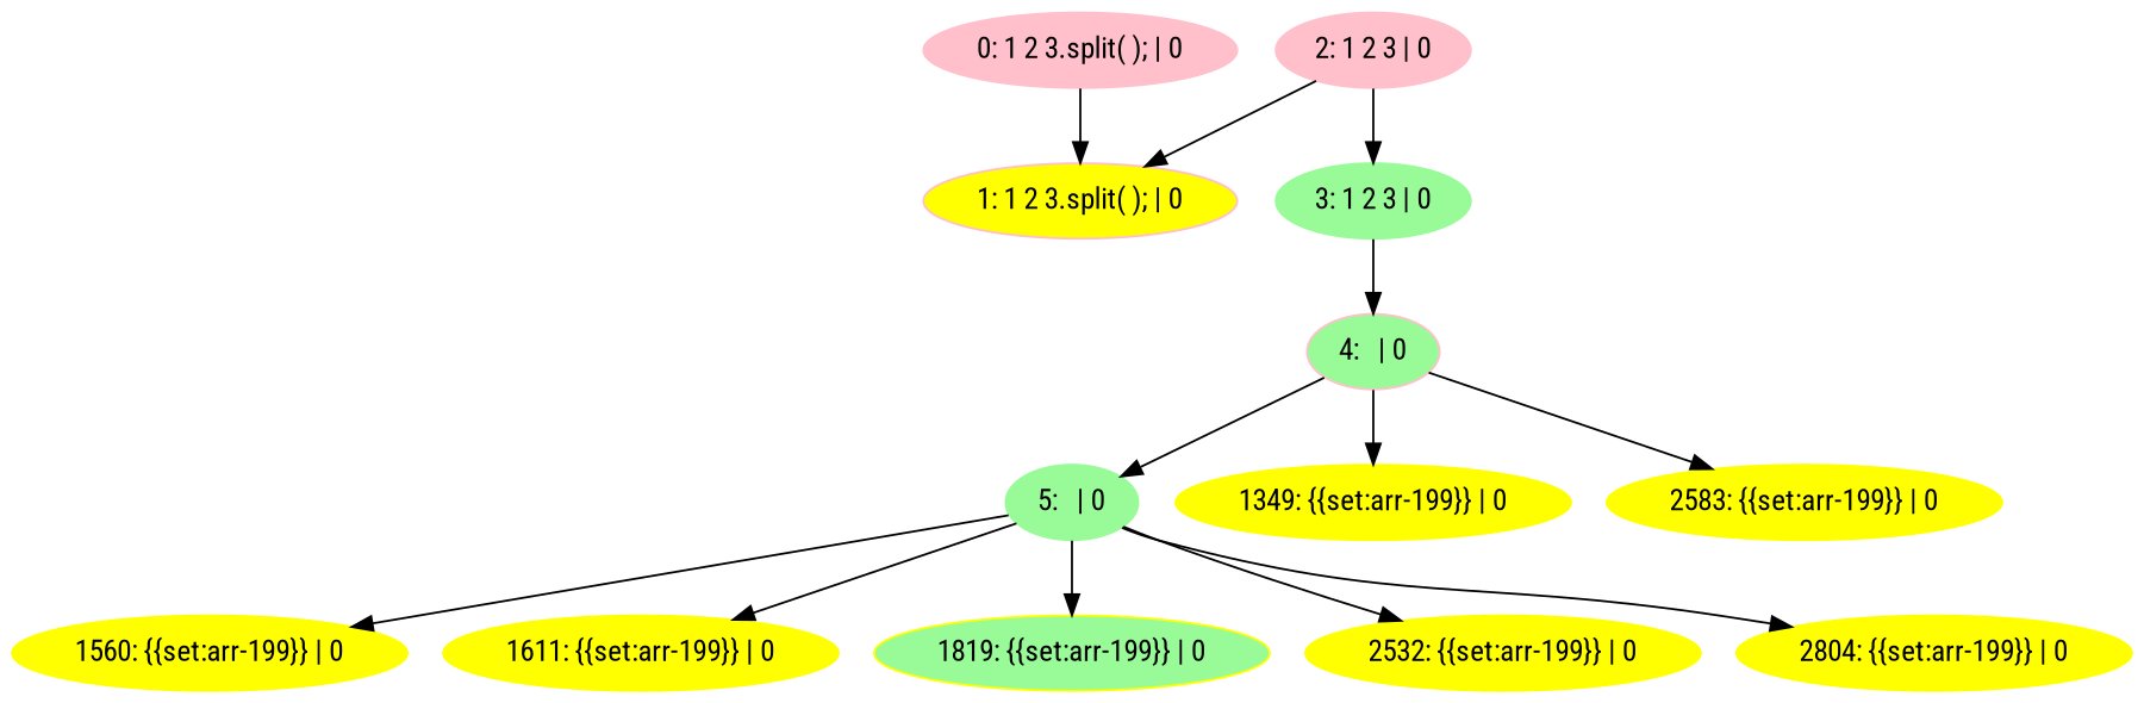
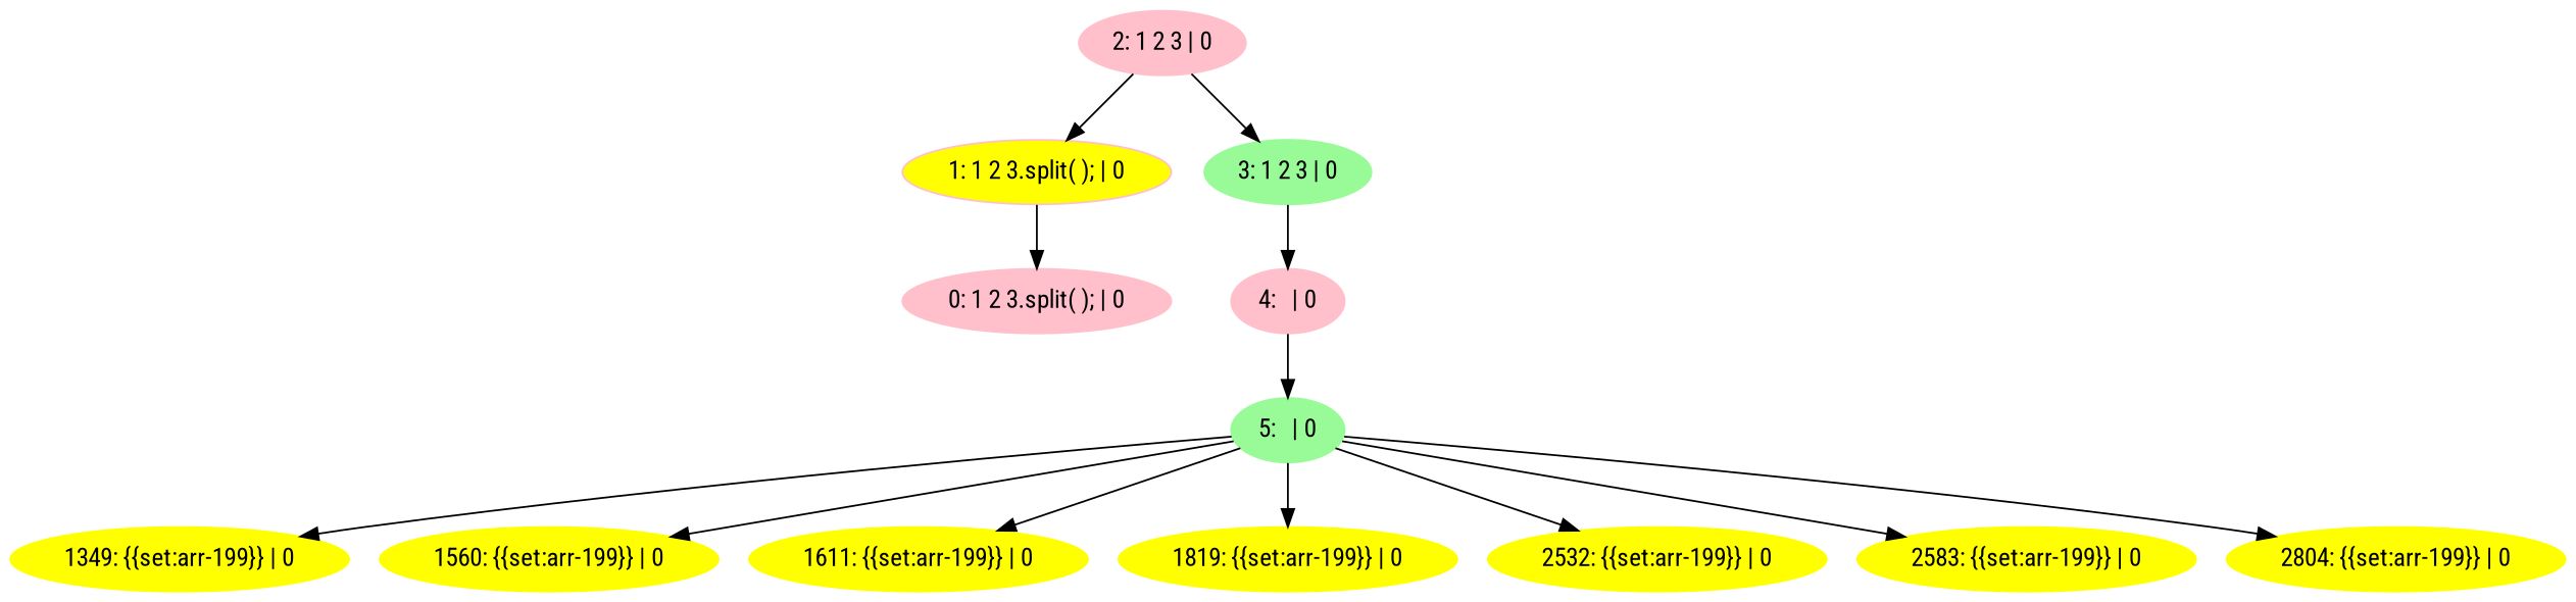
  digraph {
    node [color=yellow fontname="Roboto Condensed" style=filled]
    n1 [color=pink label="0: 1 2 3.split( ); | 0"]
    n2 [color=pink fillcolor=yellow label="1: 1 2 3.split( ); | 0"]
    n3 [color=pink label="2: 1 2 3 | 0"]
    n4 [color=palegreen label="3: 1 2 3 | 0"]
-   n5 [color=pink label="4:   | 0" fillcolor=palegreen]
+   n5 [color=pink label="4:   | 0"]
    n6 [color=palegreen label="5:   | 0"]
    n7 [label="1349: {{set:arr-199}} | 0"]
    n8 [label="1560: {{set:arr-199}} | 0"]
    n9 [label="1611: {{set:arr-199}} | 0"]
-   n10 [label="1819: {{set:arr-199}} | 0" fillcolor=palegreen]
+   n10 [label="1819: {{set:arr-199}} | 0"]
    n11 [label="2532: {{set:arr-199}} | 0"]
    n12 [label="2583: {{set:arr-199}} | 0"]
    n13 [label="2804: {{set:arr-199}} | 0"]
-   n1 -> n2
+   n2 -> n1
    n3 -> n2
    n3 -> n4
    n4 -> n5
    n5 -> n6
-   n5 -> n7
+   n6 -> n7
    n6 -> n8
    n6 -> n9
    n6 -> n10
    n6 -> n11
-   n5 -> n12
+   n6 -> n12
    n6 -> n13
  }
